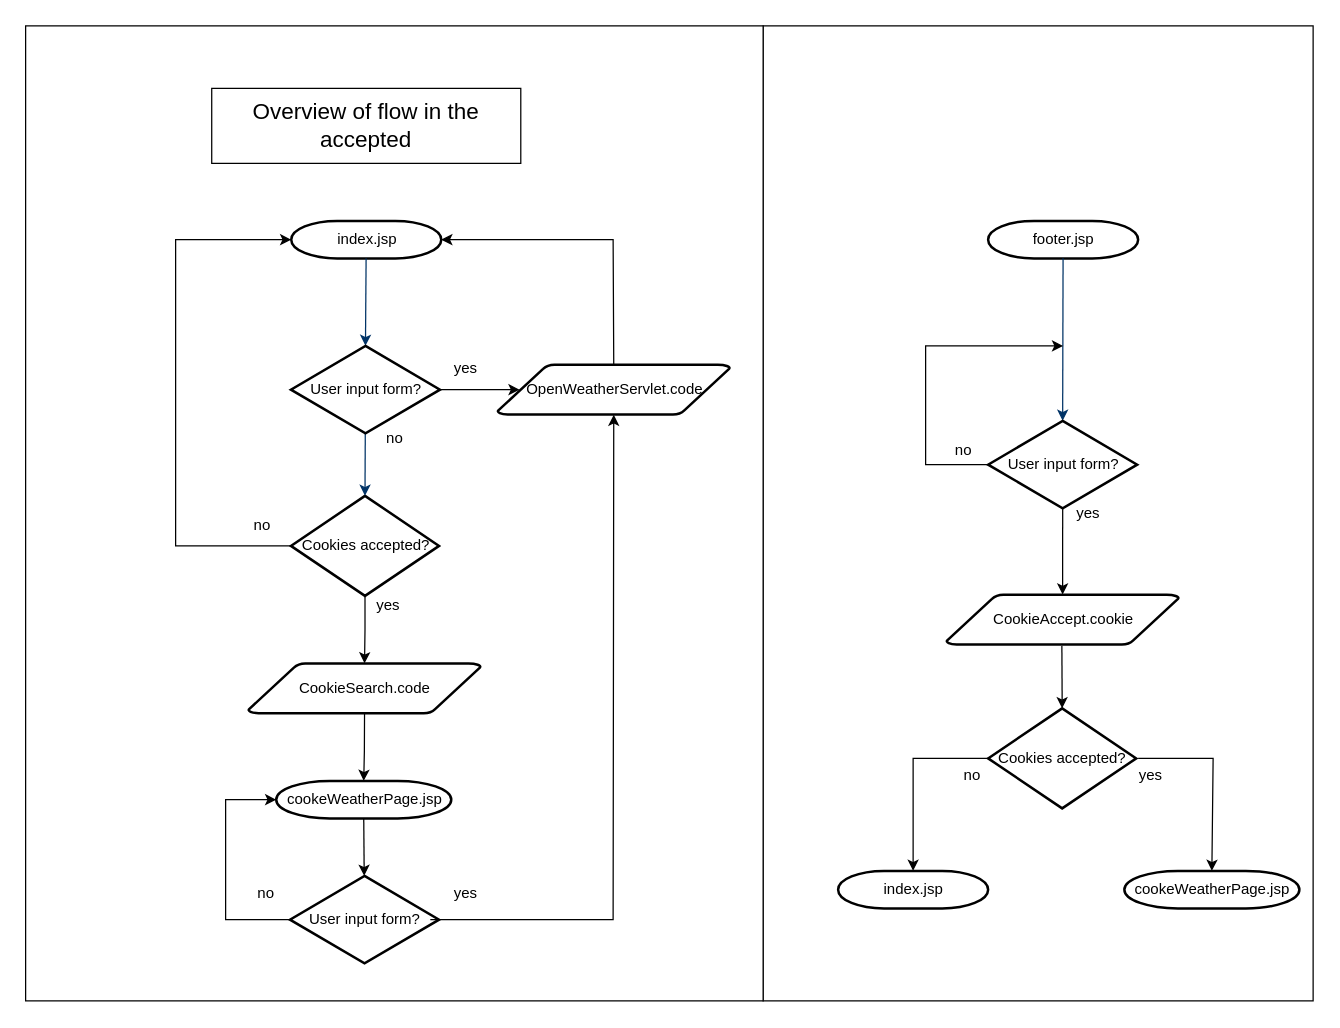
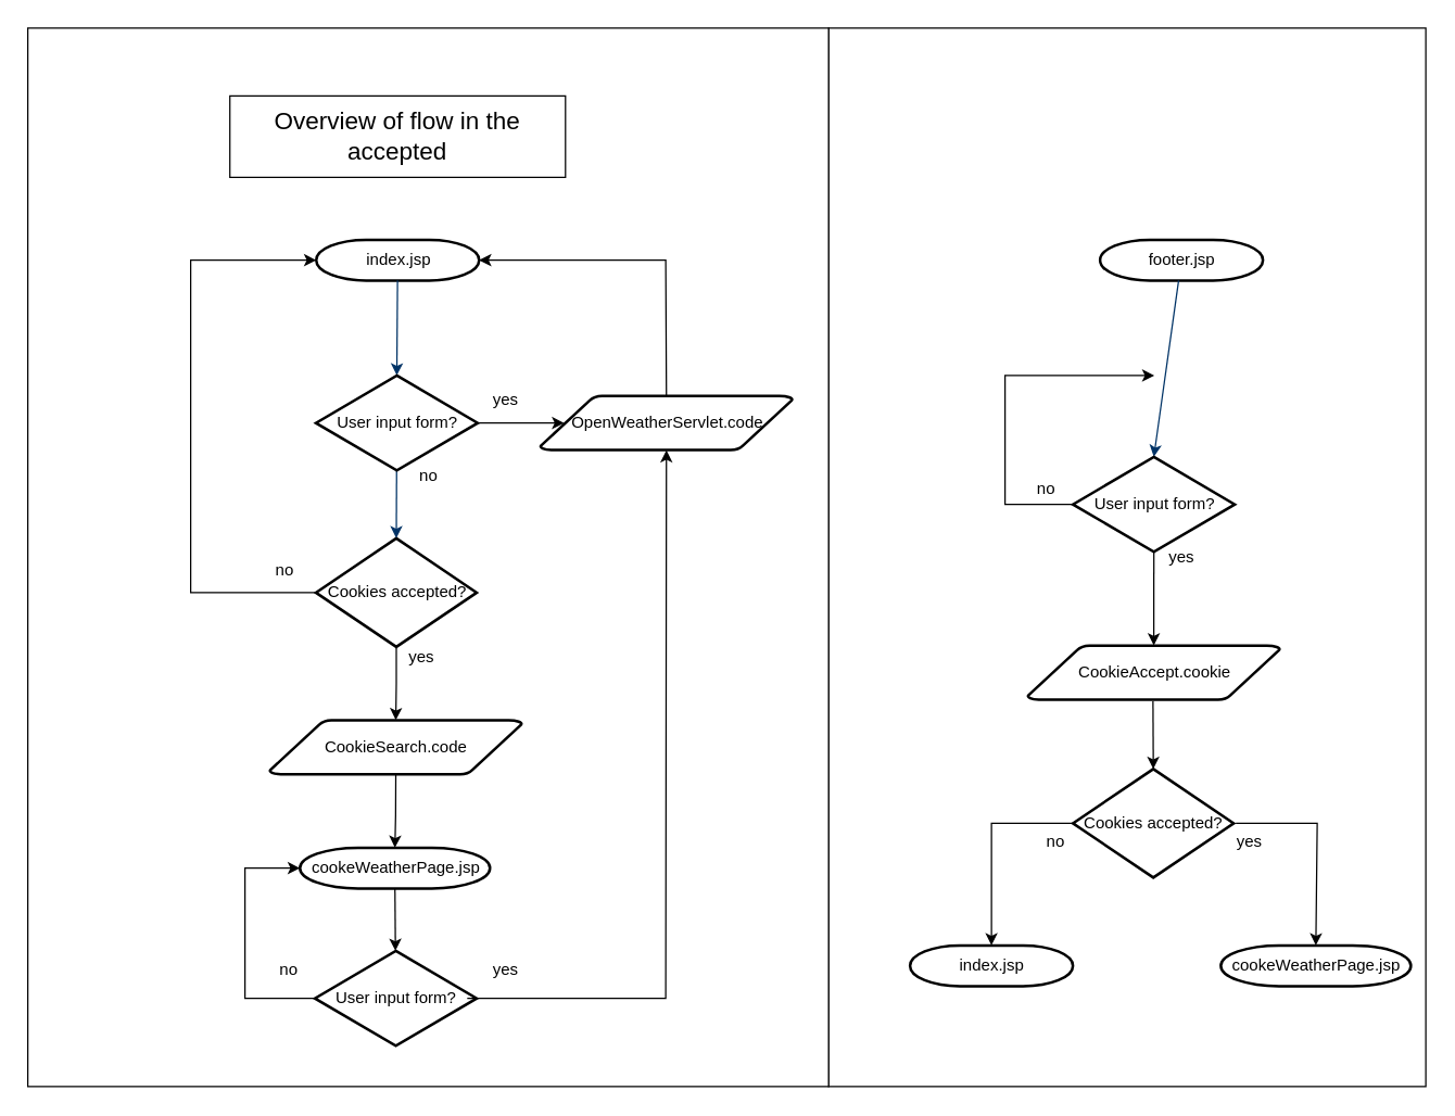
  <mxCell id="0" />
  <mxCell id="1" parent="0" />
  <mxCell id="2" value="" style="rounded=0;whiteSpace=wrap;html=1;align=center;" vertex="1" parent="1"><mxGeometry x="610" y="20" width="440" height="780" as="geometry" /></mxCell>
  <mxCell id="3" value="" style="rounded=0;whiteSpace=wrap;html=1;align=center;" vertex="1" parent="1"><mxGeometry x="20" y="20" width="590" height="780" as="geometry" /></mxCell>
  <mxCell id="4" value="index.jsp" style="shape=mxgraph.flowchart.terminator;strokeWidth=2;gradientColor=none;gradientDirection=north;fontStyle=0;html=1;" parent="1" vertex="1"><mxGeometry x="232.5" y="176" width="120" height="30" as="geometry" /></mxCell>
  <mxCell id="5" style="edgeStyle=orthogonalEdgeStyle;rounded=0;orthogonalLoop=1;jettySize=auto;html=1;exitX=0.5;exitY=1;exitDx=0;exitDy=0;exitPerimeter=0;entryX=0.5;entryY=0;entryDx=0;entryDy=0;entryPerimeter=0;" edge="1" parent="1" source="6" target="17"><mxGeometry relative="1" as="geometry"><mxPoint x="290" y="560" as="targetPoint" /></mxGeometry></mxCell>
  <mxCell id="6" value="Cookies accepted?" style="shape=mxgraph.flowchart.decision;strokeWidth=2;gradientColor=none;gradientDirection=north;fontStyle=0;html=1;" parent="1" vertex="1"><mxGeometry x="232.25" y="396" width="118.5" height="80" as="geometry" /></mxCell>
  <mxCell id="7" style="fontStyle=1;strokeColor=#003366;strokeWidth=1;html=1;entryX=0.5;entryY=0;entryDx=0;entryDy=0;entryPerimeter=0;" parent="1" source="4" target="11" edge="1"><mxGeometry relative="1" as="geometry"><mxPoint x="289.817" y="140" as="targetPoint" /></mxGeometry></mxCell>
  <mxCell id="8" style="fontStyle=1;strokeColor=#003366;strokeWidth=1;html=1;startArrow=none;entryX=0.5;entryY=0;entryDx=0;entryDy=0;entryPerimeter=0;" parent="1" source="11" target="6" edge="1"><mxGeometry relative="1" as="geometry"><mxPoint x="290.944" y="360" as="targetPoint" /></mxGeometry></mxCell>
  <mxCell id="9" value="yes" style="text;fontStyle=0;html=1;strokeColor=none;gradientColor=none;fillColor=none;strokeWidth=2;" parent="1" vertex="1"><mxGeometry x="360.5" y="280" width="40" height="26" as="geometry" /></mxCell>
  <mxCell id="10" value="no" style="text;fontStyle=0;html=1;strokeColor=none;gradientColor=none;fillColor=none;strokeWidth=2;align=center;" parent="1" vertex="1"><mxGeometry x="295" y="336" width="40" height="26" as="geometry" /></mxCell>
  <mxCell id="11" value="User input form?" style="shape=mxgraph.flowchart.decision;strokeWidth=2;gradientColor=none;gradientDirection=north;fontStyle=0;html=1;" vertex="1" parent="1"><mxGeometry x="232.25" y="276" width="119.25" height="70" as="geometry" /></mxCell>
  <mxCell id="12" value="OpenWeatherServlet.code" style="shape=mxgraph.flowchart.data;strokeWidth=2;gradientColor=none;gradientDirection=north;fontStyle=0;html=1;" vertex="1" parent="1"><mxGeometry x="397.5" y="291" width="186" height="40" as="geometry" /></mxCell>
  <mxCell id="13" value="" style="endArrow=classic;html=1;rounded=0;entryX=0.095;entryY=0.5;entryDx=0;entryDy=0;entryPerimeter=0;exitX=1;exitY=0.5;exitDx=0;exitDy=0;exitPerimeter=0;" edge="1" parent="1" source="11" target="12"><mxGeometry width="50" height="50" relative="1" as="geometry"><mxPoint x="340" y="440" as="sourcePoint" /><mxPoint x="390" y="390" as="targetPoint" /></mxGeometry></mxCell>
  <mxCell id="14" value="" style="endArrow=classic;html=1;rounded=0;exitX=0.5;exitY=0;exitDx=0;exitDy=0;exitPerimeter=0;entryX=1;entryY=0.5;entryDx=0;entryDy=0;entryPerimeter=0;" edge="1" parent="1" source="12" target="4"><mxGeometry width="50" height="50" relative="1" as="geometry"><mxPoint x="340" y="440" as="sourcePoint" /><mxPoint x="390" y="390" as="targetPoint" /><Array as="points"><mxPoint x="490" y="191" /></Array></mxGeometry></mxCell>
  <mxCell id="15" value="no" style="text;fontStyle=0;html=1;strokeColor=none;gradientColor=none;fillColor=none;strokeWidth=2;align=center;" vertex="1" parent="1"><mxGeometry x="189.25" y="406" width="40" height="26" as="geometry" /></mxCell>
  <mxCell id="16" value="" style="endArrow=classic;html=1;rounded=0;entryX=0;entryY=0.5;entryDx=0;entryDy=0;entryPerimeter=0;exitX=0;exitY=0.5;exitDx=0;exitDy=0;exitPerimeter=0;" edge="1" parent="1" source="6" target="4"><mxGeometry width="50" height="50" relative="1" as="geometry"><mxPoint x="340" y="440" as="sourcePoint" /><mxPoint x="390" y="390" as="targetPoint" /><Array as="points"><mxPoint x="140" y="436" /><mxPoint x="140" y="191" /></Array></mxGeometry></mxCell>
  <mxCell id="17" value="CookieSearch.code" style="shape=mxgraph.flowchart.data;strokeWidth=2;gradientColor=none;gradientDirection=north;fontStyle=0;html=1;" vertex="1" parent="1"><mxGeometry x="198.13" y="530" width="186" height="40" as="geometry" /></mxCell>
  <mxCell id="18" value="yes" style="text;fontStyle=0;html=1;strokeColor=none;gradientColor=none;fillColor=none;strokeWidth=2;" vertex="1" parent="1"><mxGeometry x="299" y="470" width="40" height="26" as="geometry" /></mxCell>
  <mxCell id="19" value="cookeWeatherPage.jsp" style="shape=mxgraph.flowchart.terminator;strokeWidth=2;gradientColor=none;gradientDirection=north;fontStyle=0;html=1;" vertex="1" parent="1"><mxGeometry x="220.5" y="624" width="140" height="30" as="geometry" /></mxCell>
  <mxCell id="20" value="" style="endArrow=classic;html=1;rounded=0;entryX=0.5;entryY=0;entryDx=0;entryDy=0;entryPerimeter=0;exitX=0.5;exitY=1;exitDx=0;exitDy=0;exitPerimeter=0;" edge="1" parent="1" source="17" target="19"><mxGeometry width="50" height="50" relative="1" as="geometry"><mxPoint x="500" y="440" as="sourcePoint" /><mxPoint x="550" y="390" as="targetPoint" /><Array as="points"><mxPoint x="291" y="600" /></Array></mxGeometry></mxCell>
  <mxCell id="21" value="User input form?" style="shape=mxgraph.flowchart.decision;strokeWidth=2;gradientColor=none;gradientDirection=north;fontStyle=0;html=1;" vertex="1" parent="1"><mxGeometry x="231.5" y="700" width="119.25" height="70" as="geometry" /></mxCell>
  <mxCell id="22" value="" style="endArrow=classic;html=1;rounded=0;exitX=0.5;exitY=1;exitDx=0;exitDy=0;exitPerimeter=0;" edge="1" parent="1" source="19" target="21"><mxGeometry width="50" height="50" relative="1" as="geometry"><mxPoint x="470" y="430" as="sourcePoint" /><mxPoint x="520" y="380" as="targetPoint" /></mxGeometry></mxCell>
  <mxCell id="23" value="yes" style="text;fontStyle=0;html=1;strokeColor=none;gradientColor=none;fillColor=none;strokeWidth=2;" vertex="1" parent="1"><mxGeometry x="360.5" y="700" width="40" height="26" as="geometry" /></mxCell>
  <mxCell id="24" value="no" style="text;fontStyle=0;html=1;strokeColor=none;gradientColor=none;fillColor=none;strokeWidth=2;align=center;" vertex="1" parent="1"><mxGeometry x="191.5" y="700" width="40" height="26" as="geometry" /></mxCell>
  <mxCell id="25" value="" style="endArrow=classic;html=1;rounded=0;entryX=0.5;entryY=1;entryDx=0;entryDy=0;entryPerimeter=0;exitX=1;exitY=0.5;exitDx=0;exitDy=0;exitPerimeter=0;" edge="1" parent="1" target="12"><mxGeometry width="50" height="50" relative="1" as="geometry"><mxPoint x="343.75" y="735" as="sourcePoint" /><mxPoint x="483.5" y="331" as="targetPoint" /><Array as="points"><mxPoint x="490" y="735" /></Array></mxGeometry></mxCell>
  <mxCell id="26" value="" style="endArrow=classic;html=1;rounded=0;entryX=0;entryY=0.5;entryDx=0;entryDy=0;entryPerimeter=0;exitX=0;exitY=0.5;exitDx=0;exitDy=0;exitPerimeter=0;" edge="1" parent="1" source="21" target="19"><mxGeometry width="50" height="50" relative="1" as="geometry"><mxPoint x="470" y="530" as="sourcePoint" /><mxPoint x="520" y="480" as="targetPoint" /><Array as="points"><mxPoint x="180" y="735" /><mxPoint x="180" y="639" /></Array></mxGeometry></mxCell>
- <mxCell id="27" value="footer.jsp" style="shape=mxgraph.flowchart.terminator;strokeWidth=2;gradientColor=none;gradientDirection=north;fontStyle=0;html=1;" vertex="1" parent="1"><mxGeometry x="790" y="176" width="120" height="30" as="geometry" /></mxCell>
+ <mxCell id="27" value="footer.jsp" style="shape=mxgraph.flowchart.terminator;strokeWidth=2;gradientColor=none;gradientDirection=north;fontStyle=0;html=1;" vertex="1" parent="1"><mxGeometry x="810" y="176" width="120" height="30" as="geometry" /></mxCell>
  <mxCell id="28" style="fontStyle=1;strokeColor=#003366;strokeWidth=1;html=1;entryX=0.5;entryY=0;entryDx=0;entryDy=0;entryPerimeter=0;" edge="1" parent="1" source="27"><mxGeometry relative="1" as="geometry"><mxPoint x="849.625" y="336" as="targetPoint" /></mxGeometry></mxCell>
  <mxCell id="29" value="no" style="text;fontStyle=0;html=1;strokeColor=none;gradientColor=none;fillColor=none;strokeWidth=2;align=center;" vertex="1" parent="1"><mxGeometry x="750" y="346" width="40" height="26" as="geometry" /></mxCell>
  <mxCell id="30" value="no" style="text;fontStyle=0;html=1;strokeColor=none;gradientColor=none;fillColor=none;strokeWidth=2;align=center;" vertex="1" parent="1"><mxGeometry x="756.62" y="606" width="40" height="26" as="geometry" /></mxCell>
  <mxCell id="31" value="yes" style="text;fontStyle=0;html=1;strokeColor=none;gradientColor=none;fillColor=none;strokeWidth=2;" vertex="1" parent="1"><mxGeometry x="908.5" y="606" width="40" height="26" as="geometry" /></mxCell>
  <mxCell id="32" value="CookieAccept.cookie" style="shape=mxgraph.flowchart.data;strokeWidth=2;gradientColor=none;gradientDirection=north;fontStyle=0;html=1;" vertex="1" parent="1"><mxGeometry x="756.62" y="475" width="186" height="40" as="geometry" /></mxCell>
  <mxCell id="33" value="User input form?" style="shape=mxgraph.flowchart.decision;strokeWidth=2;gradientColor=none;gradientDirection=north;fontStyle=0;html=1;" vertex="1" parent="1"><mxGeometry x="790" y="336" width="119.25" height="70" as="geometry" /></mxCell>
  <mxCell id="34" value="" style="endArrow=classic;html=1;rounded=0;exitX=0;exitY=0.5;exitDx=0;exitDy=0;exitPerimeter=0;" edge="1" parent="1" source="33"><mxGeometry width="50" height="50" relative="1" as="geometry"><mxPoint x="660" y="536" as="sourcePoint" /><mxPoint x="850" y="276" as="targetPoint" /><Array as="points"><mxPoint x="740" y="371" /><mxPoint x="740" y="276" /></Array></mxGeometry></mxCell>
  <mxCell id="35" value="yes" style="text;fontStyle=0;html=1;strokeColor=none;gradientColor=none;fillColor=none;strokeWidth=2;" vertex="1" parent="1"><mxGeometry x="859" y="396" width="40" height="26" as="geometry" /></mxCell>
  <mxCell id="36" value="" style="endArrow=classic;html=1;rounded=0;entryX=0.5;entryY=0;entryDx=0;entryDy=0;entryPerimeter=0;exitX=0.5;exitY=1;exitDx=0;exitDy=0;exitPerimeter=0;" edge="1" parent="1" source="33" target="32"><mxGeometry width="50" height="50" relative="1" as="geometry"><mxPoint x="660" y="536" as="sourcePoint" /><mxPoint x="850.75" y="466" as="targetPoint" /></mxGeometry></mxCell>
  <mxCell id="37" value="Cookies accepted?" style="shape=mxgraph.flowchart.decision;strokeWidth=2;gradientColor=none;gradientDirection=north;fontStyle=0;html=1;" vertex="1" parent="1"><mxGeometry x="790" y="566" width="118.5" height="80" as="geometry" /></mxCell>
  <mxCell id="38" value="cookeWeatherPage.jsp" style="shape=mxgraph.flowchart.terminator;strokeWidth=2;gradientColor=none;gradientDirection=north;fontStyle=0;html=1;" vertex="1" parent="1"><mxGeometry x="899" y="696" width="140" height="30" as="geometry" /></mxCell>
  <mxCell id="39" value="" style="endArrow=classic;html=1;rounded=0;entryX=0.5;entryY=0;entryDx=0;entryDy=0;entryPerimeter=0;" edge="1" parent="1" target="37"><mxGeometry width="50" height="50" relative="1" as="geometry"><mxPoint x="849" y="516" as="sourcePoint" /><mxPoint x="680" y="486" as="targetPoint" /></mxGeometry></mxCell>
  <mxCell id="40" value="index.jsp" style="shape=mxgraph.flowchart.terminator;strokeWidth=2;gradientColor=none;gradientDirection=north;fontStyle=0;html=1;" vertex="1" parent="1"><mxGeometry x="670" y="696" width="120" height="30" as="geometry" /></mxCell>
  <mxCell id="41" value="" style="endArrow=classic;html=1;rounded=0;entryX=0.5;entryY=0;entryDx=0;entryDy=0;entryPerimeter=0;exitX=0;exitY=0.5;exitDx=0;exitDy=0;exitPerimeter=0;" edge="1" parent="1" source="37" target="40"><mxGeometry width="50" height="50" relative="1" as="geometry"><mxPoint x="630" y="536" as="sourcePoint" /><mxPoint x="680" y="486" as="targetPoint" /><Array as="points"><mxPoint x="730" y="606" /></Array></mxGeometry></mxCell>
  <mxCell id="42" value="" style="endArrow=classic;html=1;rounded=0;entryX=0.5;entryY=0;entryDx=0;entryDy=0;entryPerimeter=0;" edge="1" parent="1" target="38"><mxGeometry width="50" height="50" relative="1" as="geometry"><mxPoint x="910" y="606" as="sourcePoint" /><mxPoint x="680" y="486" as="targetPoint" /><Array as="points"><mxPoint x="970" y="606" /></Array></mxGeometry></mxCell>
  <mxCell id="43" value="&lt;font style=&quot;font-size: 18px&quot;&gt;Overview of flow in the accepted&lt;/font&gt;" style="rounded=0;whiteSpace=wrap;html=1;" vertex="1" parent="1"><mxGeometry x="168.88" y="70" width="247.25" height="60" as="geometry" /></mxCell>
